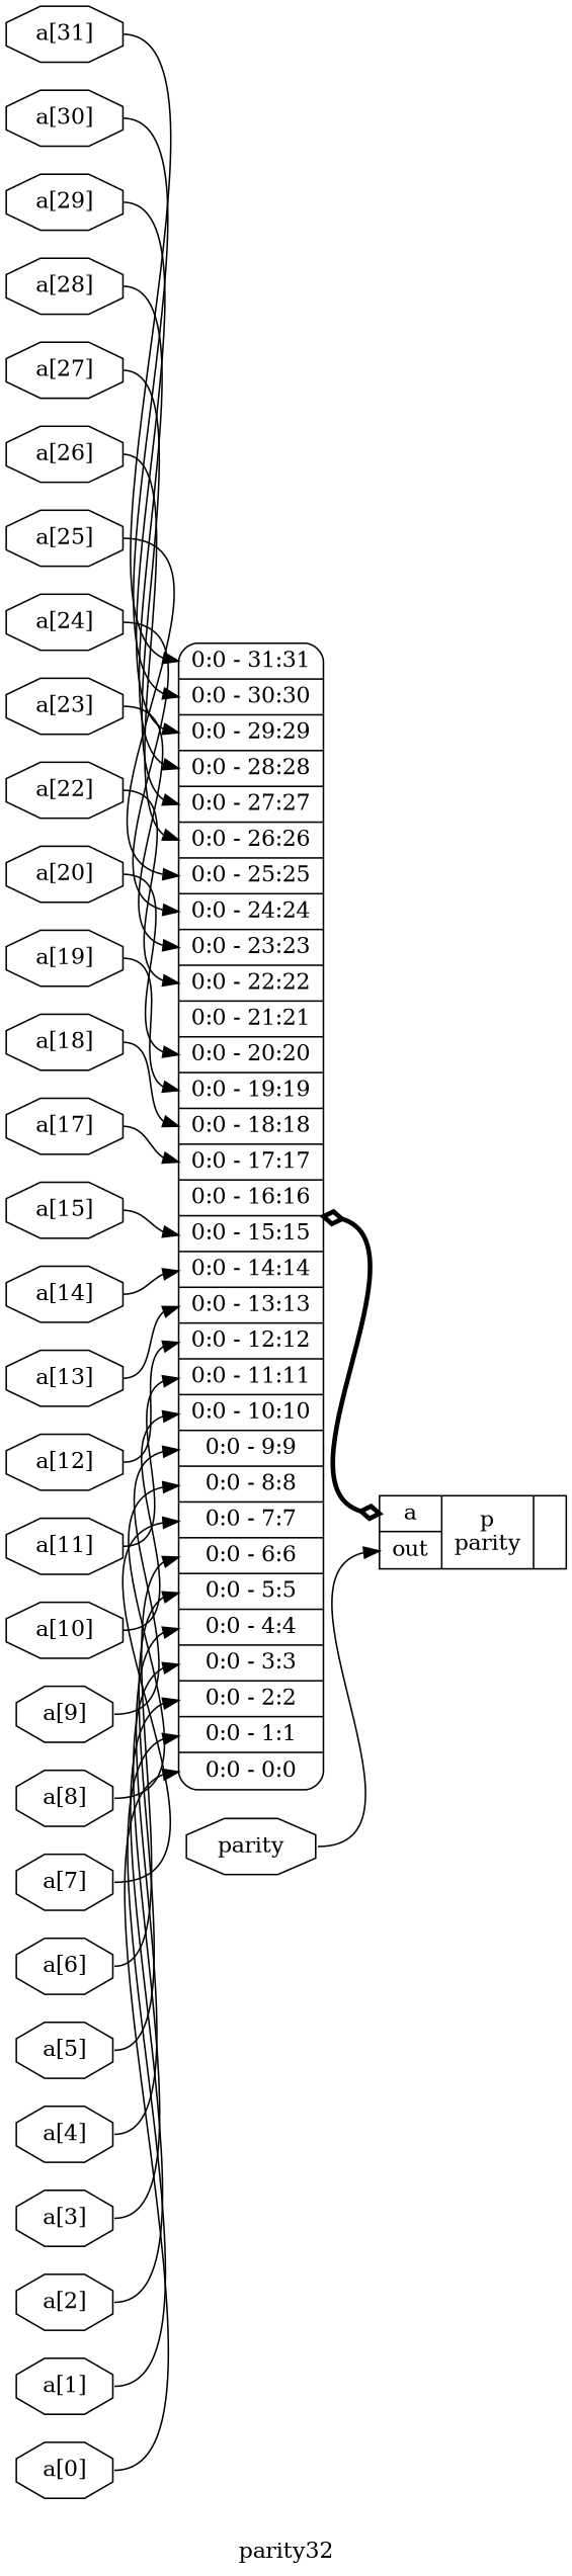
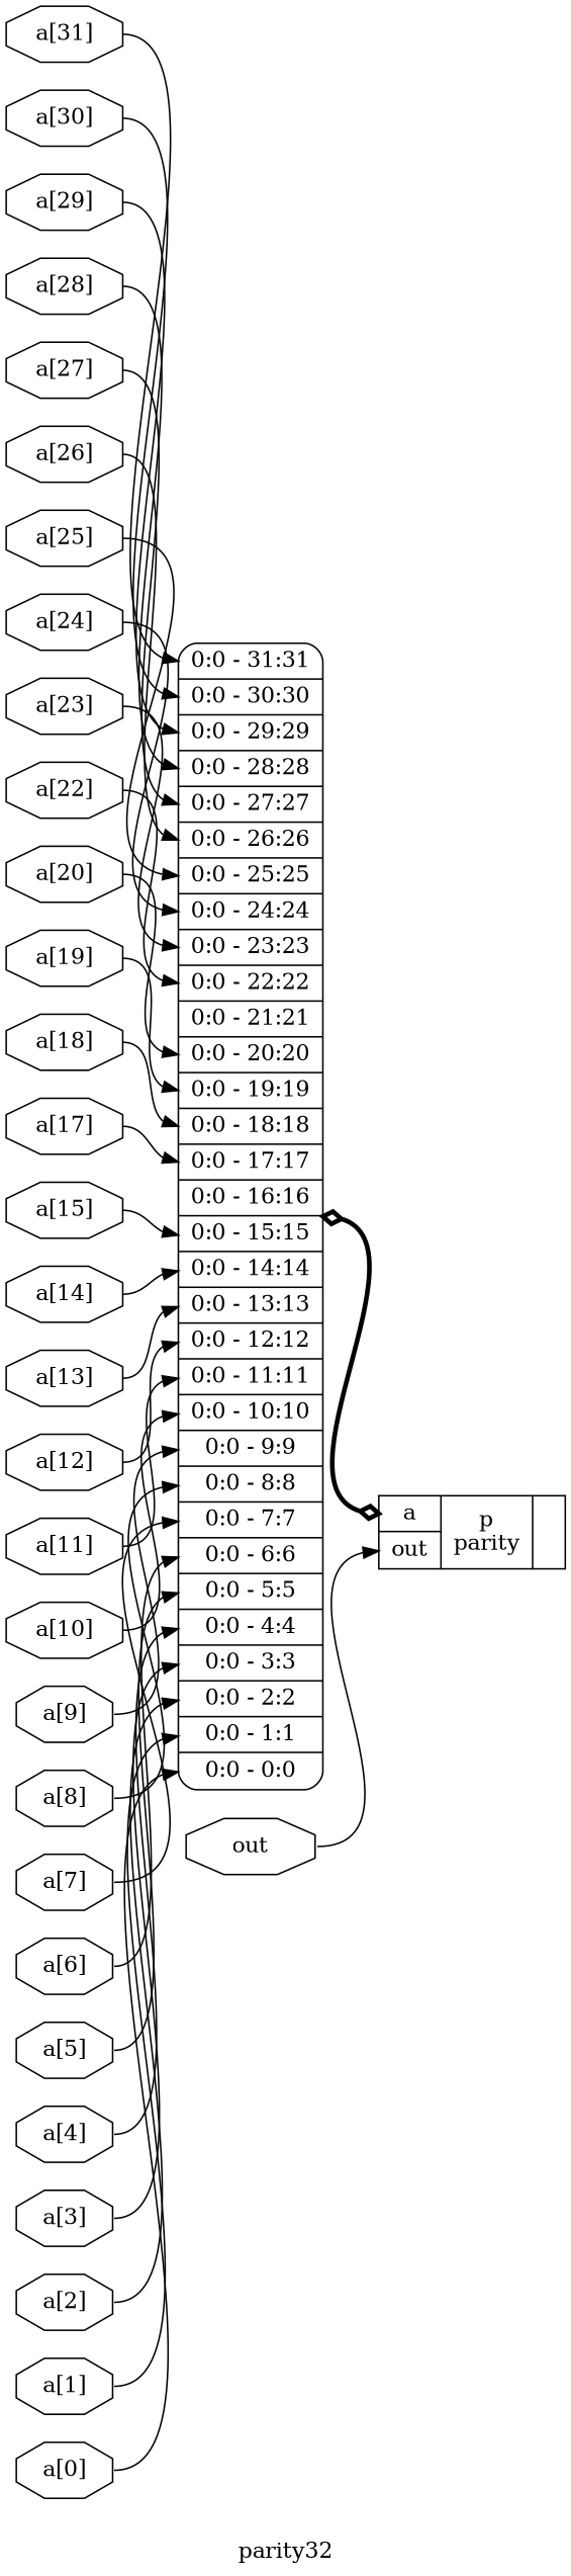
  digraph {
    label=parity32
    rankdir=LR
    remincross=true
    node [color=black fontcolor=black shape=octagon]
    edge [color=black tailport=e]
    n1 [label="a[0]"]
    n2 [label="<s31> 0:0 - 31:31 |<s30> 0:0 - 30:30 |<s29> 0:0 - 29:29 |<s28> 0:0 - 28:28 |<s27> 0:0 - 27:27 |<s26> 0:0 - 26:26 |<s25> 0:0 - 25:25 |<s24> 0:0 - 24:24 |<s23> 0:0 - 23:23 |<s22> 0:0 - 22:22 |<s21> 0:0 - 21:21 |<s20> 0:0 - 20:20 |<s19> 0:0 - 19:19 |<s18> 0:0 - 18:18 |<s17> 0:0 - 17:17 |<s16> 0:0 - 16:16 |<s15> 0:0 - 15:15 |<s14> 0:0 - 14:14 |<s13> 0:0 - 13:13 |<s12> 0:0 - 12:12 |<s11> 0:0 - 11:11 |<s10> 0:0 - 10:10 |<s9> 0:0 - 9:9 |<s8> 0:0 - 8:8 |<s7> 0:0 - 7:7 |<s6> 0:0 - 6:6 |<s5> 0:0 - 5:5 |<s4> 0:0 - 4:4 |<s3> 0:0 - 3:3 |<s2> 0:0 - 2:2 |<s1> 0:0 - 1:1 |<s0> 0:0 - 0:0 " shape=record style=rounded color="" fontcolor=""]
    n3 [label="{{<p34> a|<p33> out}|p\nparity|{}}" shape=record color="" fontcolor=""]
    n4 [label="a[10]"]
    n5 [label="a[11]"]
    n6 [label="a[12]"]
    n7 [label="a[13]"]
    n8 [label="a[14]"]
    n9 [label="a[15]"]
    n10 [label="a[17]"]
    n11 [label="a[18]"]
    n12 [label="a[19]"]
    n13 [label="a[1]"]
    n14 [label="a[20]"]
    n15 [label="a[22]"]
    n16 [label="a[23]"]
    n17 [label="a[24]"]
    n18 [label="a[25]"]
    n19 [label="a[26]"]
    n20 [label="a[27]"]
    n21 [label="a[28]"]
    n22 [label="a[29]"]
    n23 [label="a[2]"]
    n24 [label="a[30]"]
    n25 [label="a[31]"]
    n26 [label="a[3]"]
    n27 [label="a[4]"]
    n28 [label="a[5]"]
    n29 [label="a[6]"]
    n30 [label="a[7]"]
    n31 [label="a[8]"]
    n32 [label="a[9]"]
-   n33 [label=parity]
+   n33 [label=out]
    n1 -> n2 [headport="s0:w"]
    n2 -> n3 [arrowhead=odiamond arrowtail=odiamond dir=both headport="p34:w" style="setlinewidth(3)"]
    n4 -> n2 [headport="s10:w"]
    n5 -> n2 [headport="s11:w"]
    n6 -> n2 [headport="s12:w"]
    n7 -> n2 [headport="s13:w"]
    n8 -> n2 [headport="s14:w"]
    n9 -> n2 [headport="s15:w"]
    n10 -> n2 [headport="s17:w"]
    n11 -> n2 [headport="s18:w"]
    n12 -> n2 [headport="s19:w"]
    n13 -> n2 [headport="s1:w"]
    n14 -> n2 [headport="s20:w"]
    n15 -> n2 [headport="s22:w"]
    n16 -> n2 [headport="s23:w"]
    n17 -> n2 [headport="s24:w"]
    n18 -> n2 [headport="s25:w"]
    n19 -> n2 [headport="s26:w"]
    n20 -> n2 [headport="s27:w"]
    n21 -> n2 [headport="s28:w"]
    n22 -> n2 [headport="s29:w"]
    n23 -> n2 [headport="s2:w"]
    n24 -> n2 [headport="s30:w"]
    n25 -> n2 [headport="s31:w"]
    n26 -> n2 [headport="s3:w"]
    n27 -> n2 [headport="s4:w"]
    n28 -> n2 [headport="s5:w"]
    n29 -> n2 [headport="s6:w"]
    n30 -> n2 [headport="s7:w"]
    n31 -> n2 [headport="s8:w"]
    n32 -> n2 [headport="s9:w"]
    n33 -> n3 [headport="p33:w"]
  }
